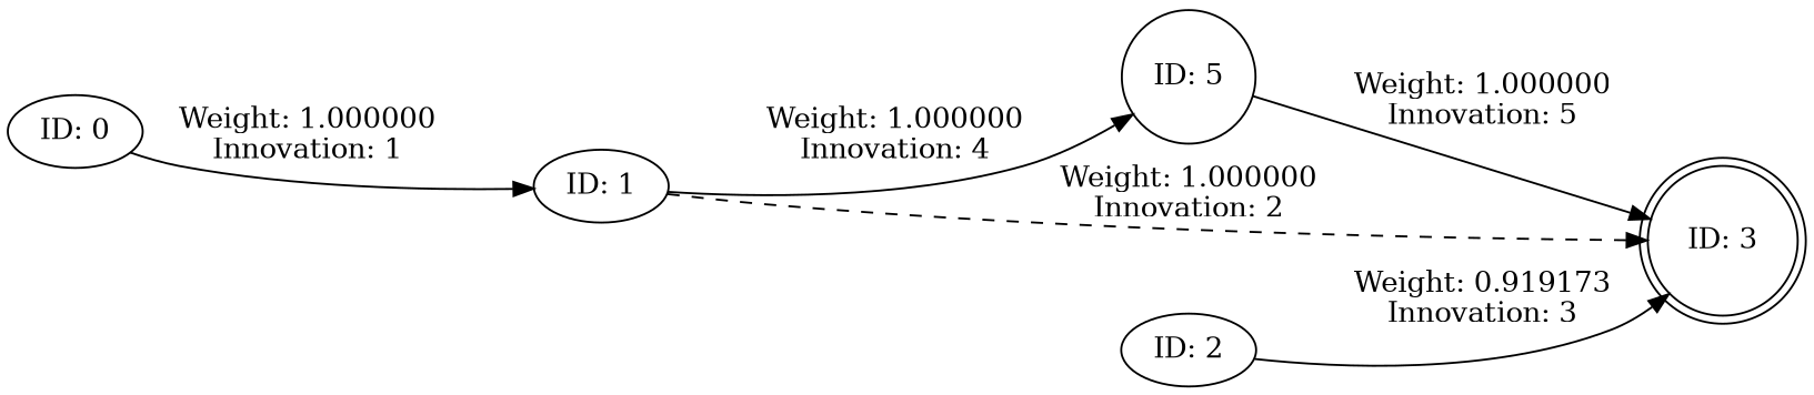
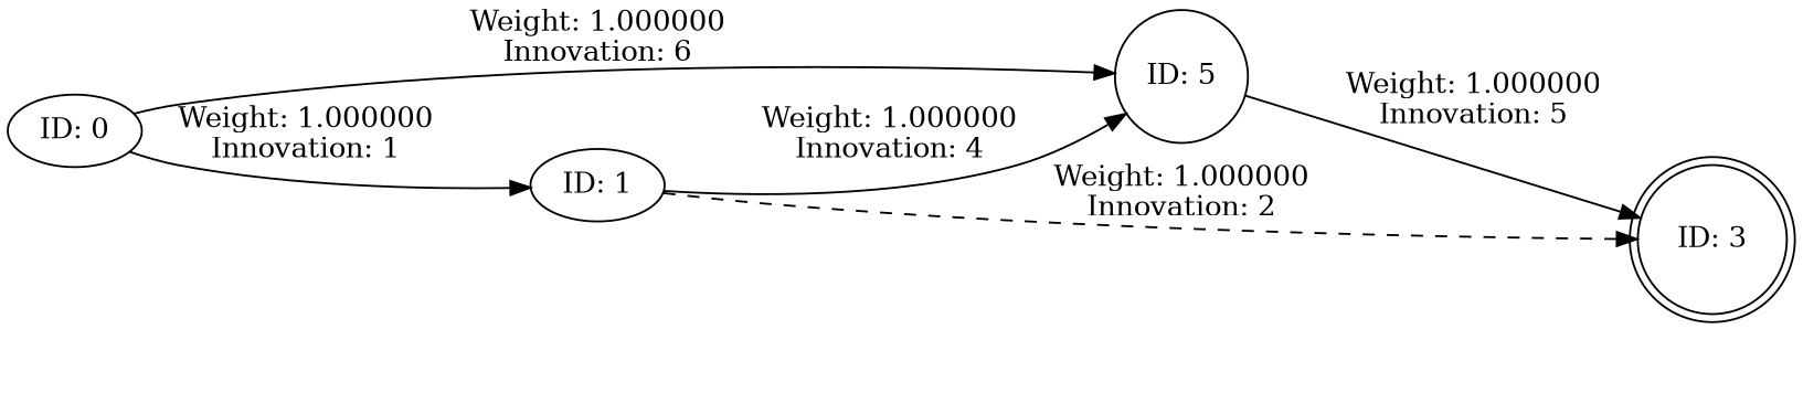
  digraph {
    rankdir=LR
    node [shape=ellipse]
    edge [style=solid]
    n1 [label="ID: 0"]
    n2 [label="ID: 5" shape=circle]
    n3 [label="ID: 1"]
    n4 [label="ID: 3" shape=doublecircle]
-   n5 [label="ID: 2"]
+   n1 -> n2 [label="Weight: 1.000000\nInnovation: 6"]
    n1 -> n3 [label="Weight: 1.000000\nInnovation: 1"]
    n2 -> n4 [label="Weight: 1.000000\nInnovation: 5"]
    n3 -> n2 [label="Weight: 1.000000\nInnovation: 4"]
    n3 -> n4 [label="Weight: 1.000000\nInnovation: 2" style=dashed]
-   n5 -> n4 [label="Weight: 0.919173\nInnovation: 3"]
  }
